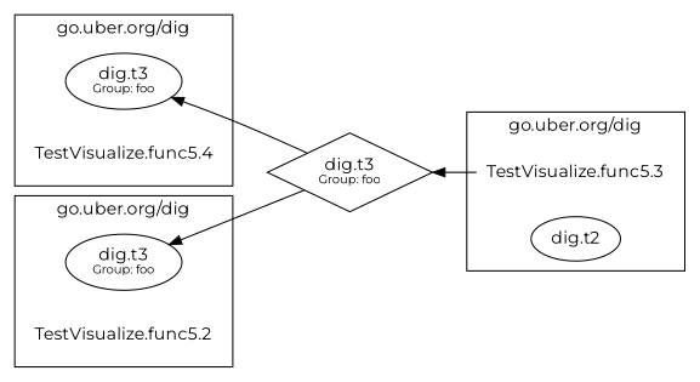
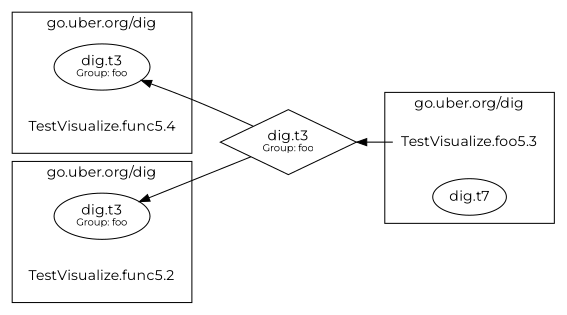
  digraph {
    compound=true
    fontname=Montserrat
    rankdir=RL
    node [fontname=Montserrat]
    edge [fontname=Montserrat]
    n1 [label=<dig.t3<BR /><FONT POINT-SIZE="10">Group: foo</FONT>>]
    n2 [label="TestVisualize.func5.4" shape=plaintext]
    n3 [label=<dig.t3<BR /><FONT POINT-SIZE="10">Group: foo</FONT>>]
    n4 [label="TestVisualize.func5.2" shape=plaintext]
-   n5 [label="TestVisualize.func5.3" shape=plaintext]
-   n6 [label="dig.t2"]
+   n5 [label="TestVisualize.foo5.3" shape=plaintext]
+   n6 [label="dig.t7"]
    n7 [label=<dig.t3<BR /><FONT POINT-SIZE="10">Group: foo</FONT>> shape=diamond]
    subgraph cluster_1 {
      label="go.uber.org/dig"
      n1
      n2
    }
    subgraph cluster_2 {
      label="go.uber.org/dig"
      n3
      n4
    }
    subgraph cluster_3 {
      label="go.uber.org/dig"
      n5
      n6
    }
    n5 -> n7
    n7 -> n1
    n7 -> n3
  }
